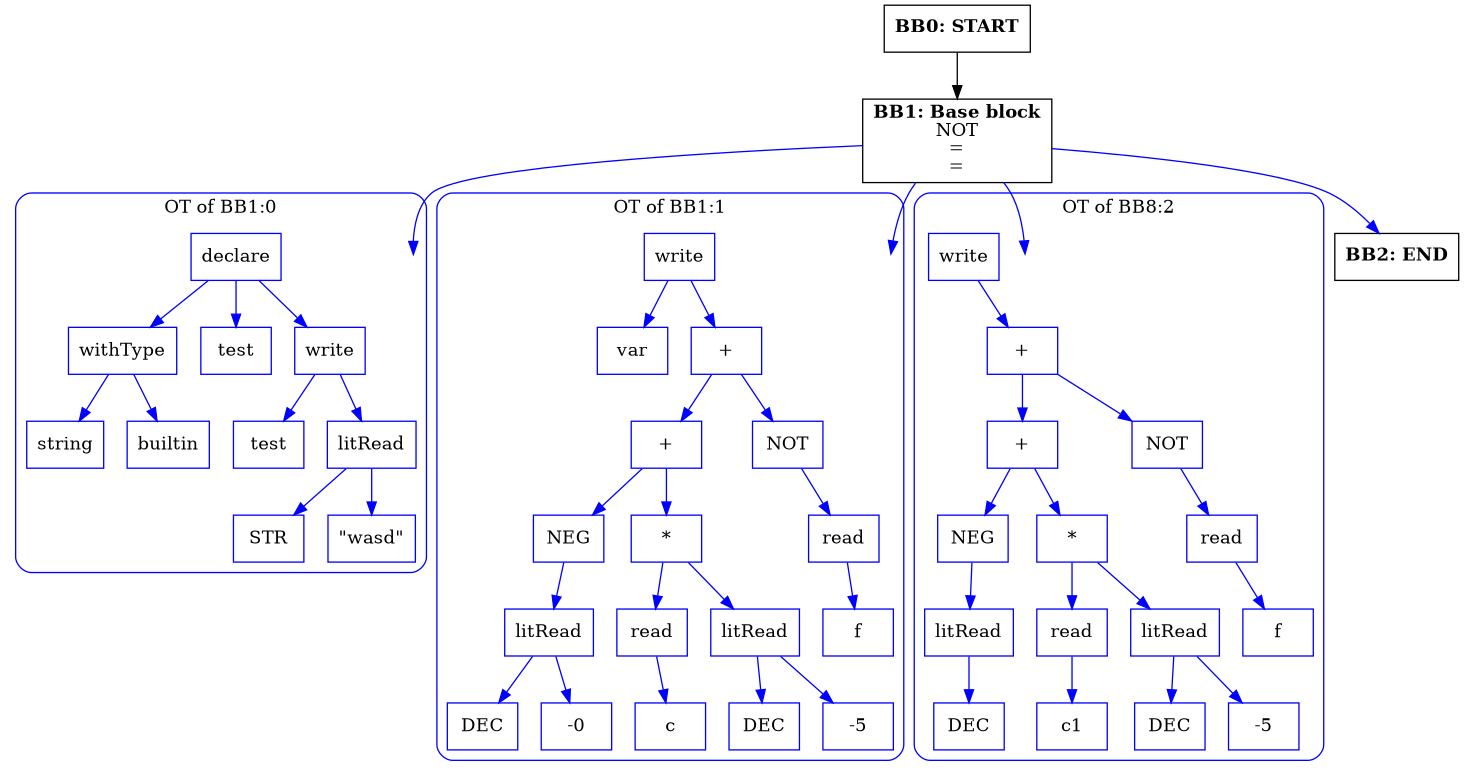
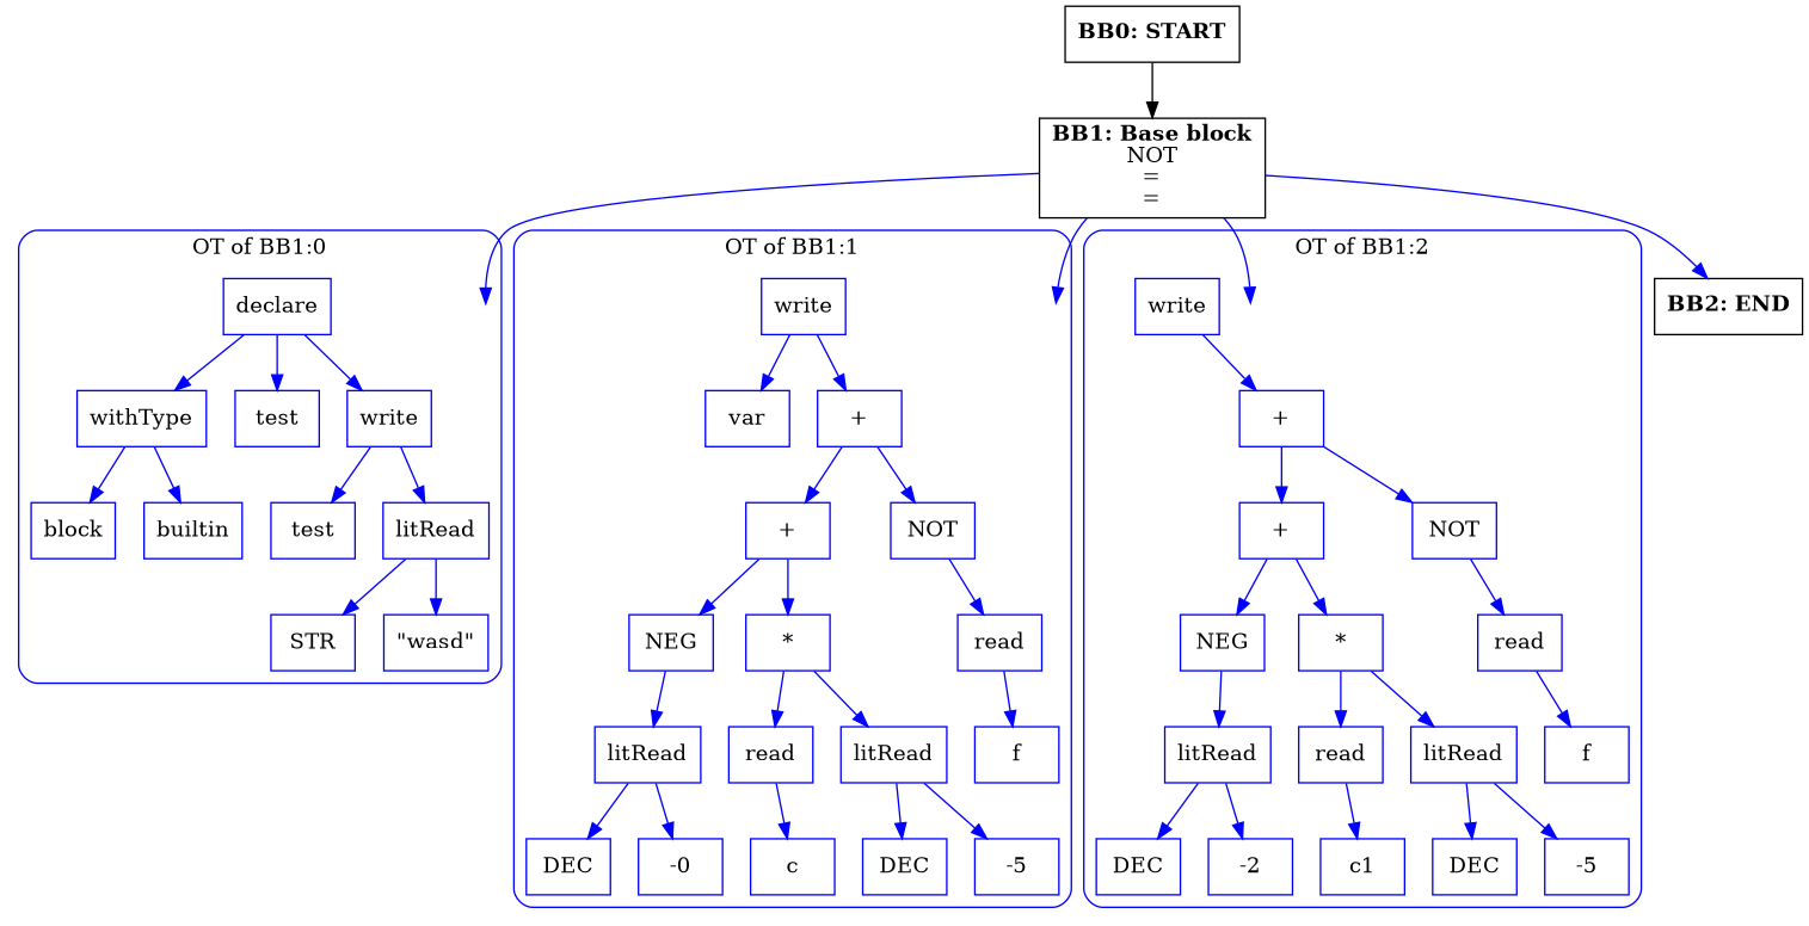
  digraph {
    compound=true
    splines=true
    node [shape=rectangle color=blue]
    edge [color=blue]
    entry0 [shape=point style=invis color=""]
    n2 [label=declare]
    n3 [label=withType]
    n4 [label=test]
    n5 [label=write]
-   n6 [label=string]
+   n6 [label=block]
    n7 [label=builtin]
    n8 [label=test]
    n9 [label=litRead]
    n10 [label=STR]
    n11 [label="\"wasd\""]
    entry1 [shape=point style=invis color=""]
    n13 [label=write]
    n14 [label=var]
    n15 [label="+"]
    n16 [label="+"]
    n17 [label=NOT]
    n18 [label=NEG]
    n19 [label="*"]
    n20 [label=litRead]
    n21 [label=DEC]
    n22 [label=-0]
    n23 [label=read]
    n24 [label=litRead]
    n25 [label=c]
    n26 [label=DEC]
    n27 [label=-5]
    n28 [label=read]
    n29 [label=f]
    entry2 [shape=point style=invis color=""]
    n31 [label=write]
    n32 [label="+"]
    n33 [label="+"]
    n34 [label=NOT]
    n35 [label=NEG]
    n36 [label="*"]
    n37 [label=litRead]
    n38 [label=DEC]
+   n39 [label=-2]
    n40 [label=read]
    n41 [label=litRead]
    n42 [label=c1]
    n43 [label=DEC]
    n44 [label=-5]
    n45 [label=read]
    n46 [label=f]
    n47 [label=<<B>BB2: END</B><BR ALIGN="CENTER"/>> color=""]
    n48 [label=<<B>BB1: Base block</B><BR ALIGN="CENTER"/>NOT<BR ALIGN="CENTER"/>=<BR ALIGN="CENTER"/>=<BR ALIGN="CENTER"/>> color=""]
    n49 [label=<<B>BB0: START</B><BR ALIGN="CENTER"/>> color=""]
    subgraph cluster_1 {
      color=blue
      label="OT of BB1:0"
      style=rounded
      entry0
      n2
      n3
      n4
      n5
      n6
      n7
      n8
      n9
      n10
      n11
    }
    subgraph cluster_2 {
      color=blue
      label="OT of BB1:1"
      style=rounded
      entry1
      n13
      n14
      n15
      n16
      n17
      n18
      n19
      n20
      n21
      n22
      n23
      n24
      n25
      n26
      n27
      n28
      n29
    }
    subgraph cluster_3 {
      color=blue
-     label="OT of BB8:2"
+     label="OT of BB1:2"
      style=rounded
      entry2
      n31
      n32
      n33
      n34
      n35
      n36
      n37
      n38
+     n39
      n40
      n41
      n42
      n43
      n44
      n45
      n46
    }
    n2 -> n3
    n2 -> n4
    n2 -> n5
    n3 -> n6
    n3 -> n7
    n5 -> n8
    n5 -> n9
    n9 -> n10
    n9 -> n11
    n13 -> n14
    n13 -> n15
    n15 -> n16
    n15 -> n17
    n16 -> n18
    n16 -> n19
    n17 -> n28
    n18 -> n20
    n19 -> n23
    n19 -> n24
    n20 -> n21
    n20 -> n22
    n23 -> n25
    n24 -> n26
    n24 -> n27
    n28 -> n29
    n31 -> n32
    n32 -> n33
    n32 -> n34
    n33 -> n35
    n33 -> n36
    n34 -> n45
    n35 -> n37
    n36 -> n40
    n36 -> n41
    n37 -> n38
+   n37 -> n39
    n40 -> n42
    n41 -> n43
    n41 -> n44
    n45 -> n46
    n48 -> entry0
    n48 -> entry1
    n48 -> entry2
    n48 -> n47
    n49 -> n48 [color=""]
  }
